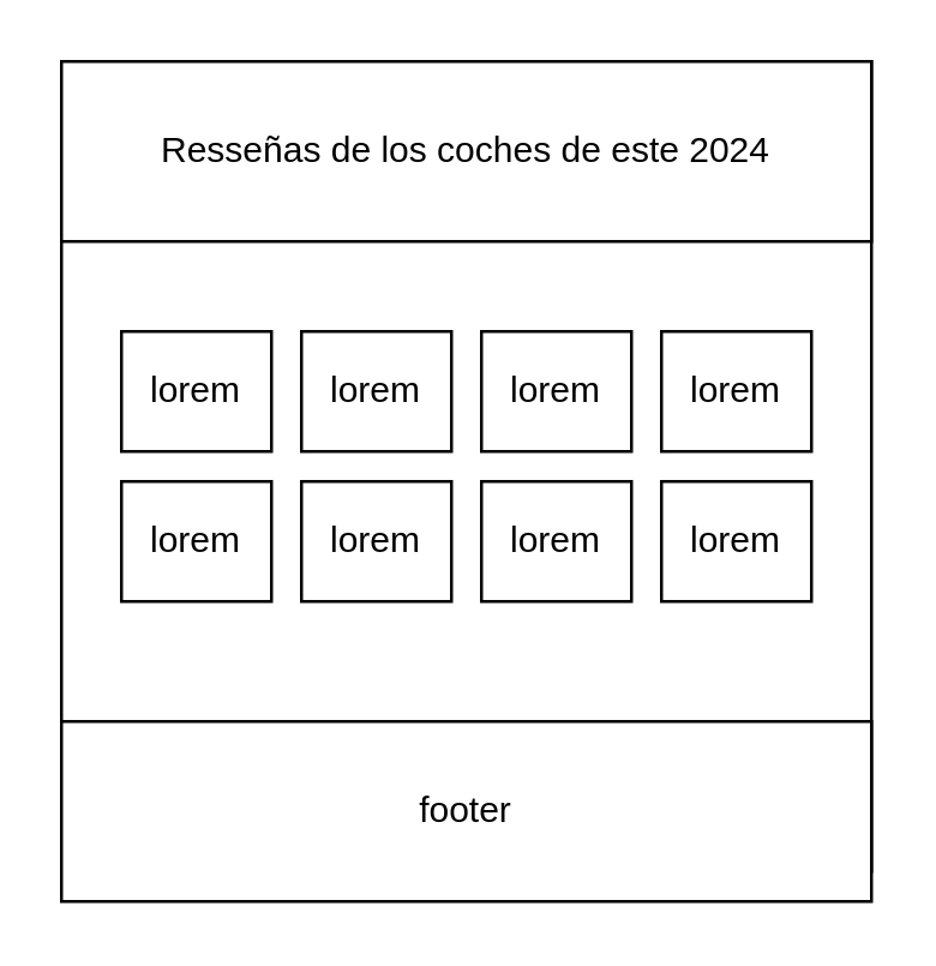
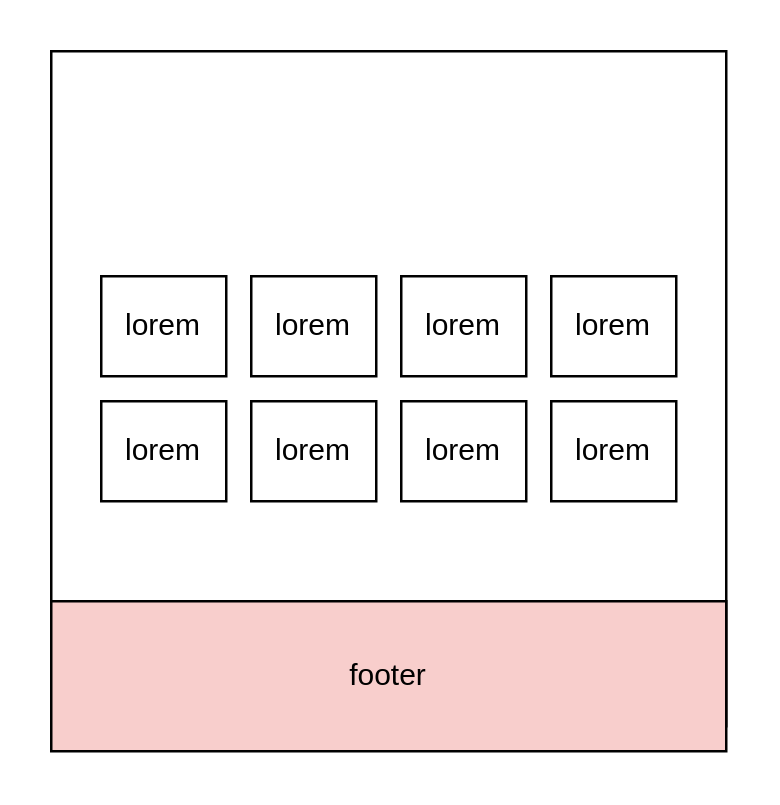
  <mxCell id="0" />
  <mxCell id="1" parent="0" />
  <mxCell id="2" value="" style="whiteSpace=wrap;html=1;aspect=fixed;" vertex="1" parent="1"><mxGeometry x="20" y="20" width="270" height="270" as="geometry" /></mxCell>
- <mxCell id="3" value="Resseñas de los coches de este 2024" style="rounded=0;whiteSpace=wrap;html=1;" vertex="1" parent="1"><mxGeometry x="20" y="20" width="270" height="60" as="geometry" /></mxCell>
- <mxCell id="4" value="footer" style="rounded=0;whiteSpace=wrap;html=1;" vertex="1" parent="1"><mxGeometry x="20" y="240" width="270" height="60" as="geometry" /></mxCell>
+ <mxCell id="4" value="footer" style="rounded=0;whiteSpace=wrap;html=1;fillColor=#f8cecc;" vertex="1" parent="1"><mxGeometry x="20" y="240" width="270" height="60" as="geometry" /></mxCell>
  <mxCell id="5" value="lorem" style="rounded=0;whiteSpace=wrap;html=1;" vertex="1" parent="1"><mxGeometry x="40" y="110" width="50" height="40" as="geometry" /></mxCell>
  <mxCell id="6" value="lorem" style="rounded=0;whiteSpace=wrap;html=1;" vertex="1" parent="1"><mxGeometry x="100" y="110" width="50" height="40" as="geometry" /></mxCell>
  <mxCell id="7" value="lorem" style="rounded=0;whiteSpace=wrap;html=1;" vertex="1" parent="1"><mxGeometry x="160" y="110" width="50" height="40" as="geometry" /></mxCell>
  <mxCell id="8" value="lorem" style="rounded=0;whiteSpace=wrap;html=1;" vertex="1" parent="1"><mxGeometry x="220" y="110" width="50" height="40" as="geometry" /></mxCell>
  <mxCell id="9" value="lorem" style="rounded=0;whiteSpace=wrap;html=1;" vertex="1" parent="1"><mxGeometry x="40" y="160" width="50" height="40" as="geometry" /></mxCell>
  <mxCell id="10" value="lorem" style="rounded=0;whiteSpace=wrap;html=1;" vertex="1" parent="1"><mxGeometry x="100" y="160" width="50" height="40" as="geometry" /></mxCell>
  <mxCell id="11" value="lorem" style="rounded=0;whiteSpace=wrap;html=1;" vertex="1" parent="1"><mxGeometry x="160" y="160" width="50" height="40" as="geometry" /></mxCell>
  <mxCell id="12" value="lorem" style="rounded=0;whiteSpace=wrap;html=1;" vertex="1" parent="1"><mxGeometry x="220" y="160" width="50" height="40" as="geometry" /></mxCell>
